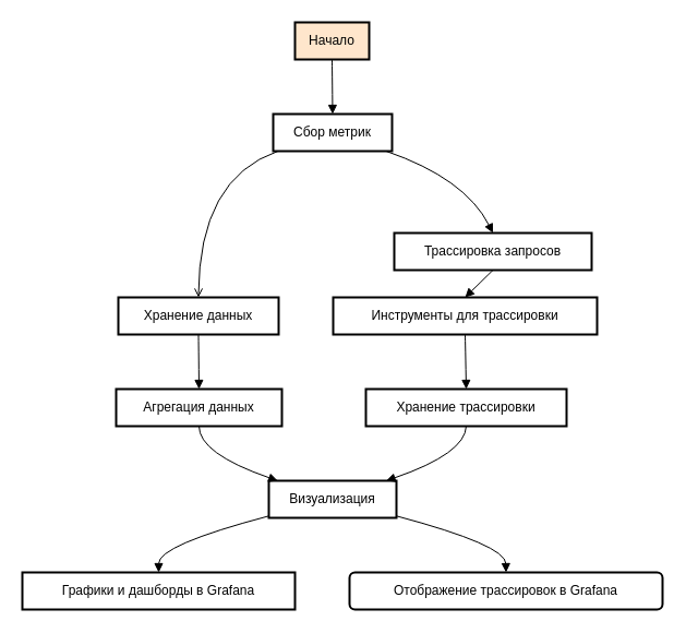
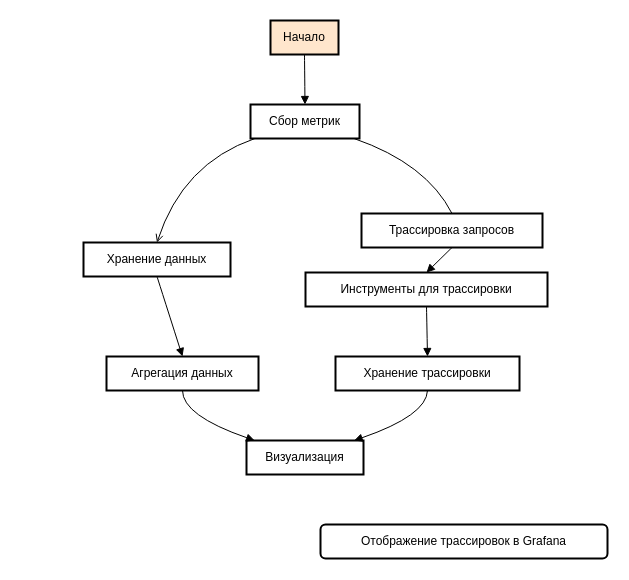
  <mxCell id="0" />
  <mxCell id="1" parent="0" />
  <mxCell id="2" value="Начало" style="whiteSpace=wrap;strokeWidth=2;fillColor=#ffe6cc;" vertex="1" parent="1"><mxGeometry x="270" width="68" height="34" as="geometry" y="20" /></mxCell>
  <mxCell id="3" value="Сбор метрик" style="whiteSpace=wrap;strokeWidth=2;" vertex="1" parent="1"><mxGeometry x="250" y="104" width="109" height="34" as="geometry" /></mxCell>
- <mxCell id="4" value="Хранение данных" style="whiteSpace=wrap;strokeWidth=2;" vertex="1" parent="1"><mxGeometry x="108" y="272" width="147" height="34" as="geometry" /></mxCell>
+ <mxCell id="4" value="Хранение данных" style="whiteSpace=wrap;strokeWidth=2;" vertex="1" parent="1"><mxGeometry x="83" y="242" width="147" height="34" as="geometry" /></mxCell>
  <mxCell id="5" value="Агрегация данных" style="whiteSpace=wrap;strokeWidth=2;" vertex="1" parent="1"><mxGeometry x="106" y="356" width="152" height="34" as="geometry" /></mxCell>
  <mxCell id="6" value="Визуализация" style="whiteSpace=wrap;strokeWidth=2;" vertex="1" parent="1"><mxGeometry x="246" y="440" width="117" height="34" as="geometry" /></mxCell>
- <mxCell id="7" value="Графики и дашборды в Grafana" style="whiteSpace=wrap;strokeWidth=2;" vertex="1" parent="1"><mxGeometry y="524" width="250" height="34" as="geometry" x="20" /></mxCell>
  <mxCell id="8" value="Трассировка запросов" style="whiteSpace=wrap;strokeWidth=2;" vertex="1" parent="1"><mxGeometry x="361" y="213" width="181" height="34" as="geometry" /></mxCell>
  <mxCell id="9" value="Инструменты для трассировки" style="whiteSpace=wrap;strokeWidth=2;" vertex="1" parent="1"><mxGeometry x="305" y="272" width="242" height="34" as="geometry" /></mxCell>
  <mxCell id="10" value="Хранение трассировки" style="whiteSpace=wrap;strokeWidth=2;" vertex="1" parent="1"><mxGeometry x="335" y="356" width="184" height="34" as="geometry" /></mxCell>
  <mxCell id="11" value="Отображение трассировок в Grafana" style="whiteSpace=wrap;strokeWidth=2;rounded=1;" vertex="1" parent="1"><mxGeometry x="320" y="524" width="287" height="34" as="geometry" /></mxCell>
  <mxCell id="12" value="" style="curved=1;startArrow=none;endArrow=block;exitX=0.5;exitY=1;entryX=0.5;entryY=0;" edge="1" parent="1" source="2" target="3"><mxGeometry relative="1" as="geometry"><Array as="points" /></mxGeometry></mxCell>
  <mxCell id="13" value="" style="curved=1;startArrow=none;endArrow=open;exitX=0.04;exitY=1;entryX=0.5;entryY=0;" edge="1" parent="1" source="3" target="4"><mxGeometry relative="1" as="geometry"><Array as="points"><mxPoint x="182" y="163" /></Array></mxGeometry></mxCell>
  <mxCell id="14" value="" style="curved=1;startArrow=none;endArrow=block;exitX=0.5;exitY=1;entryX=0.5;entryY=0;" edge="1" parent="1" source="4" target="5"><mxGeometry relative="1" as="geometry"><Array as="points" /></mxGeometry></mxCell>
  <mxCell id="15" value="" style="curved=1;startArrow=none;endArrow=block;exitX=0.5;exitY=1;entryX=0.07;entryY=0;" edge="1" parent="1" source="5" target="6"><mxGeometry relative="1" as="geometry"><Array as="points"><mxPoint x="182" y="415" /></Array></mxGeometry></mxCell>
- <mxCell id="16" value="" style="curved=1;startArrow=none;endArrow=block;exitX=0;exitY=0.95;entryX=0.5;entryY=0;" edge="1" parent="1" source="6" target="7"><mxGeometry relative="1" as="geometry"><Array as="points"><mxPoint x="145" y="499" /></Array></mxGeometry></mxCell>
- <mxCell id="17" value="" style="curved=1;startArrow=none;endArrow=block;exitX=0.95;exitY=1;entryX=0.5;entryY=0;" edge="1" parent="1" source="3" target="8"><mxGeometry relative="1" as="geometry"><Array as="points"><mxPoint x="426" y="163" /></Array></mxGeometry></mxCell>
+ <mxCell id="17" value="" style="curved=1;startArrow=none;endArrow=none;exitX=0.95;exitY=1;entryX=0.5;entryY=0;" edge="1" parent="1" source="3" target="8"><mxGeometry relative="1" as="geometry"><Array as="points"><mxPoint x="426" y="163" /></Array></mxGeometry></mxCell>
  <mxCell id="18" value="" style="curved=1;startArrow=none;endArrow=block;exitX=0.5;exitY=1;entryX=0.5;entryY=0;" edge="1" parent="1" source="8" target="9"><mxGeometry relative="1" as="geometry"><Array as="points" /></mxGeometry></mxCell>
  <mxCell id="19" value="" style="curved=1;startArrow=none;endArrow=block;exitX=0.5;exitY=1;entryX=0.5;entryY=0;" edge="1" parent="1" source="9" target="10"><mxGeometry relative="1" as="geometry"><Array as="points" /></mxGeometry></mxCell>
  <mxCell id="20" value="" style="curved=1;startArrow=none;endArrow=block;exitX=0.5;exitY=1;entryX=0.92;entryY=0;" edge="1" parent="1" source="10" target="6"><mxGeometry relative="1" as="geometry"><Array as="points"><mxPoint x="426" y="415" /></Array></mxGeometry></mxCell>
- <mxCell id="21" value="" style="curved=1;startArrow=none;endArrow=block;exitX=1;exitY=0.95;entryX=0.5;entryY=0;" edge="1" parent="1" source="6" target="11"><mxGeometry relative="1" as="geometry"><Array as="points"><mxPoint x="463" y="499" /></Array></mxGeometry></mxCell>
